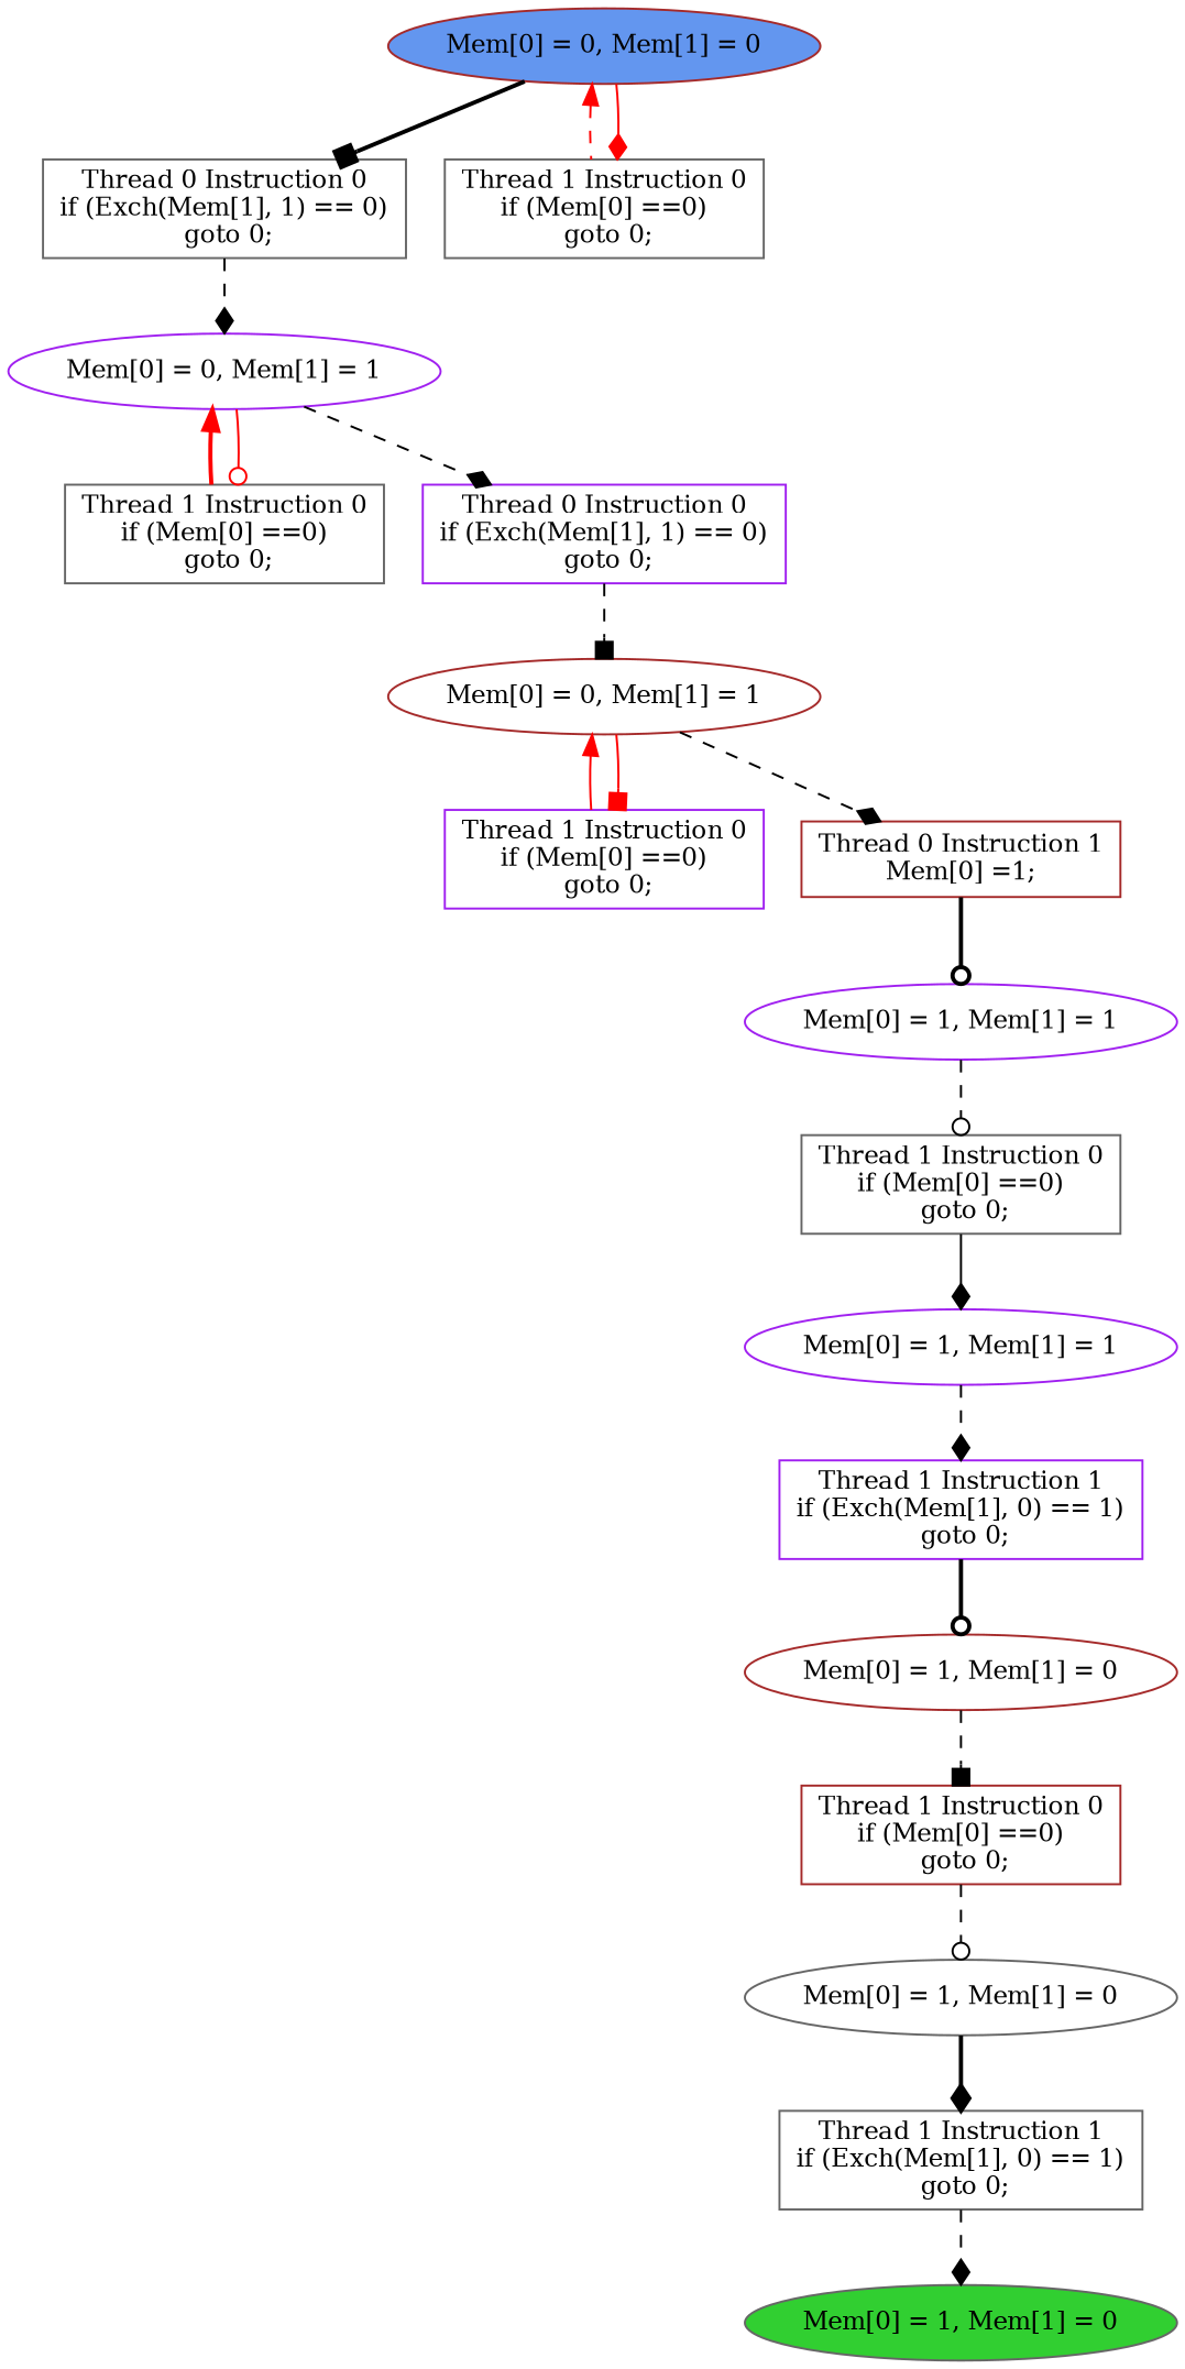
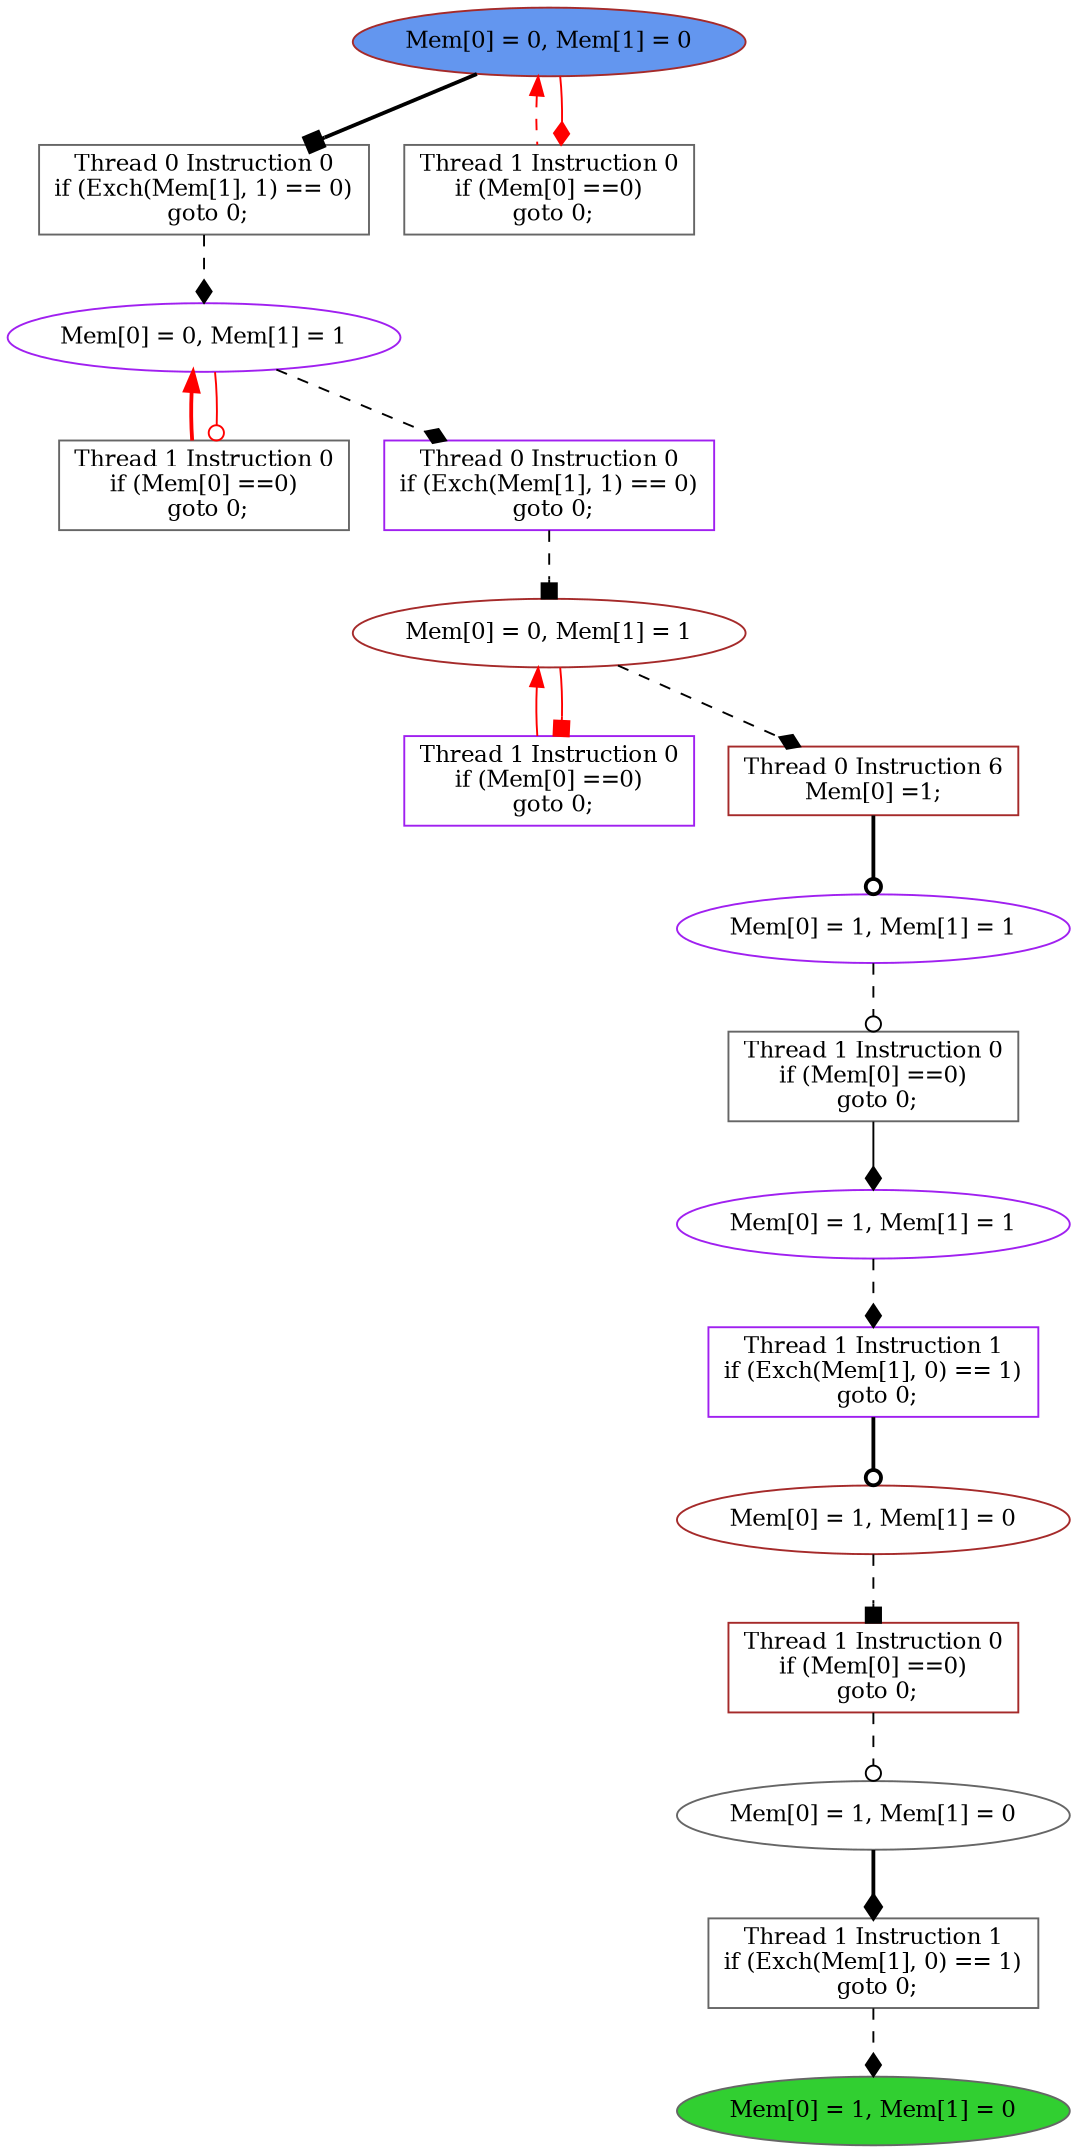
  digraph {
    fontsize=12
    rankdir=TB
    node [fillcolor="#ffffff" fontcolor="#000000" fontsize=12 shape=box style="filled, solid" color=gray40]
    edge [color="#000000" dir=forward fontcolor="#ffffff" fontsize=12 style=dashed uuid="<A1, S4>" weight=1 arrowhead=diamond]
    n1 [label="Thread 1 Instruction 0\nif (Mem[0] ==0)\n goto 0;" uuid=A0]
    n2 [label="Mem[0] = 1, Mem[1] = 1" shape=ellipse uuid=S5 color=purple]
    n3 [label="Thread 1 Instruction 1\nif (Exch(Mem[1], 0) == 1)\n goto 0;" uuid=A8 color=purple]
    n4 [label="Mem[0] = 0, Mem[1] = 1" shape=ellipse uuid=S4 color=purple]
    n5 [label="Thread 1 Instruction 0\nif (Mem[0] ==0)\n goto 0;" uuid=A1]
    n6 [label="Thread 0 Instruction 0\nif (Exch(Mem[1], 1) == 0)\n goto 0;" uuid=A5 color=purple]
    n7 [label="Thread 1 Instruction 0\nif (Mem[0] ==0)\n goto 0;" uuid=A2 color=brown]
    n8 [label="Mem[0] = 1, Mem[1] = 0" shape=ellipse uuid=S3]
    n9 [label="Thread 1 Instruction 1\nif (Exch(Mem[1], 0) == 1)\n goto 0;" uuid=A7]
    n10 [label="Mem[0] = 0, Mem[1] = 1" shape=ellipse uuid=S2 color=brown]
    n11 [label="Thread 1 Instruction 0\nif (Mem[0] ==0)\n goto 0;" uuid=A3 color=purple]
-   n12 [label="Thread 0 Instruction 1\nMem[0] =1;" uuid=A6 color=brown]
+   n12 [label="Thread 0 Instruction 6\nMem[0] =1;" uuid=A6 color=brown]
    n13 [label="Thread 0 Instruction 0\nif (Exch(Mem[1], 1) == 0)\n goto 0;" uuid=A4]
    n14 [label="Mem[0] = 1, Mem[1] = 1" shape=ellipse uuid=S1 color=purple]
    n15 [fillcolor="#31cf31" label="Mem[0] = 1, Mem[1] = 0" shape=ellipse uuid=END]
    n16 [label="Mem[0] = 1, Mem[1] = 0" shape=ellipse uuid=S0 color=brown]
    n17 [fillcolor="#6396ef" label="Mem[0] = 0, Mem[1] = 0" shape=ellipse uuid=START color=brown]
    n18 [label="Thread 1 Instruction 0\nif (Mem[0] ==0)\n goto 0;" uuid=A9]
    n1 -> n2 [style=solid uuid="<A0, S5>"]
    n2 -> n3 [uuid="<A8, S5>"]
    n3 -> n16 [style=bold uuid="<A8, S0>" arrowhead=odot]
    n4 -> n5 [color="#ff0000" dir=back style=bold arrowhead=""]
    n4 -> n5 [color="#ff0000" style=solid arrowhead=odot]
    n4 -> n6 [uuid="<A5, S4>"]
    n6 -> n10 [uuid="<A5, S2>" arrowhead=box]
    n7 -> n8 [uuid="<A2, S3>" arrowhead=odot]
    n8 -> n9 [style=bold uuid="<A7, S3>"]
    n9 -> n15 [uuid="<A7, END>"]
    n10 -> n11 [color="#ff0000" dir=back style=solid uuid="<A3, S2>" arrowhead=""]
    n10 -> n11 [color="#ff0000" style=solid uuid="<A3, S2>" arrowhead=box]
    n10 -> n12 [uuid="<A6, S2>"]
    n12 -> n14 [style=bold uuid="<A6, S1>" arrowhead=odot]
    n13 -> n4 [uuid="<A4, S4>"]
    n14 -> n1 [uuid="<A0, S1>" arrowhead=odot]
    n16 -> n7 [uuid="<A2, S0>" arrowhead=box]
    n17 -> n13 [style=bold uuid="<A4, START>" arrowhead=box]
    n17 -> n18 [color="#ff0000" dir=back uuid="<A9, START>" arrowhead=""]
    n17 -> n18 [color="#ff0000" style=solid uuid="<A9, START>"]
  }
